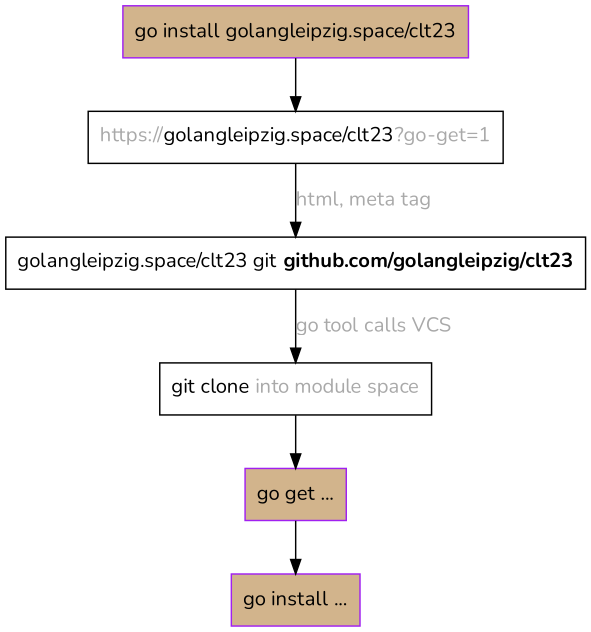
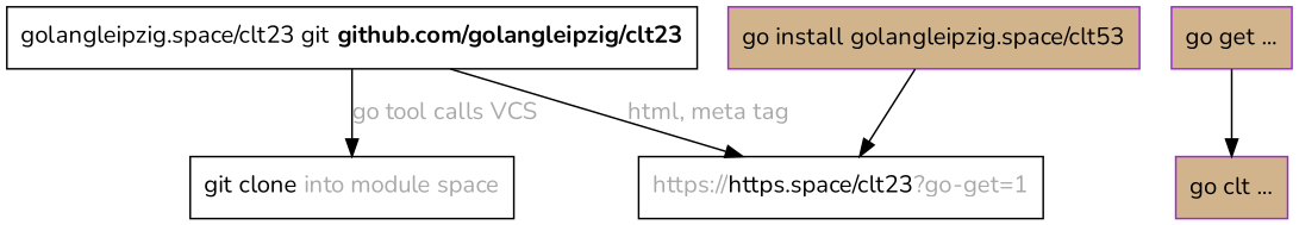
  digraph {
    fontname=Nunito
    node [fontname=Nunito shape=box]
    edge [fontname=Nunito]
-   n1 [label=<<FONT COLOR="darkgray">https://</FONT>golangleipzig.space/clt23<FONT COLOR="darkgray">?go-get=1</FONT>>]
+   n1 [label=<<FONT COLOR="darkgray">https://</FONT>https.space/clt23<FONT COLOR="darkgray">?go-get=1</FONT>>]
    n2 [label=<golangleipzig.space/clt23 git <B>github.com/golangleipzig/clt23</B>>]
    n3 [label=<git clone <FONT COLOR="darkgray">into module space</FONT>>]
    n4 [color=purple fillcolor=tan label="go get ..." style=filled]
-   "go install ..." [color=purple fillcolor=tan style=filled]
-   "go install golangleipzig.space/clt23" [color=purple fillcolor=tan style=filled]
-   n1 -> n2 [label=<<FONT COLOR="darkgray">html, meta tag</FONT>> labeldistance=4]
+   "go install ..." [color=purple fillcolor=tan style=filled label="go clt ..."]
+   "go install golangleipzig.space/clt23" [color=purple fillcolor=tan style=filled label="go install golangleipzig.space/clt53"]
+   n2 -> n1 [label=<<FONT COLOR="darkgray">html, meta tag</FONT>> labeldistance=4]
    n2 -> n3 [label=<<FONT COLOR="darkgray">go tool calls VCS</FONT>>]
-   n3 -> n4
    n4 -> "go install ..."
    "go install golangleipzig.space/clt23" -> n1
  }
